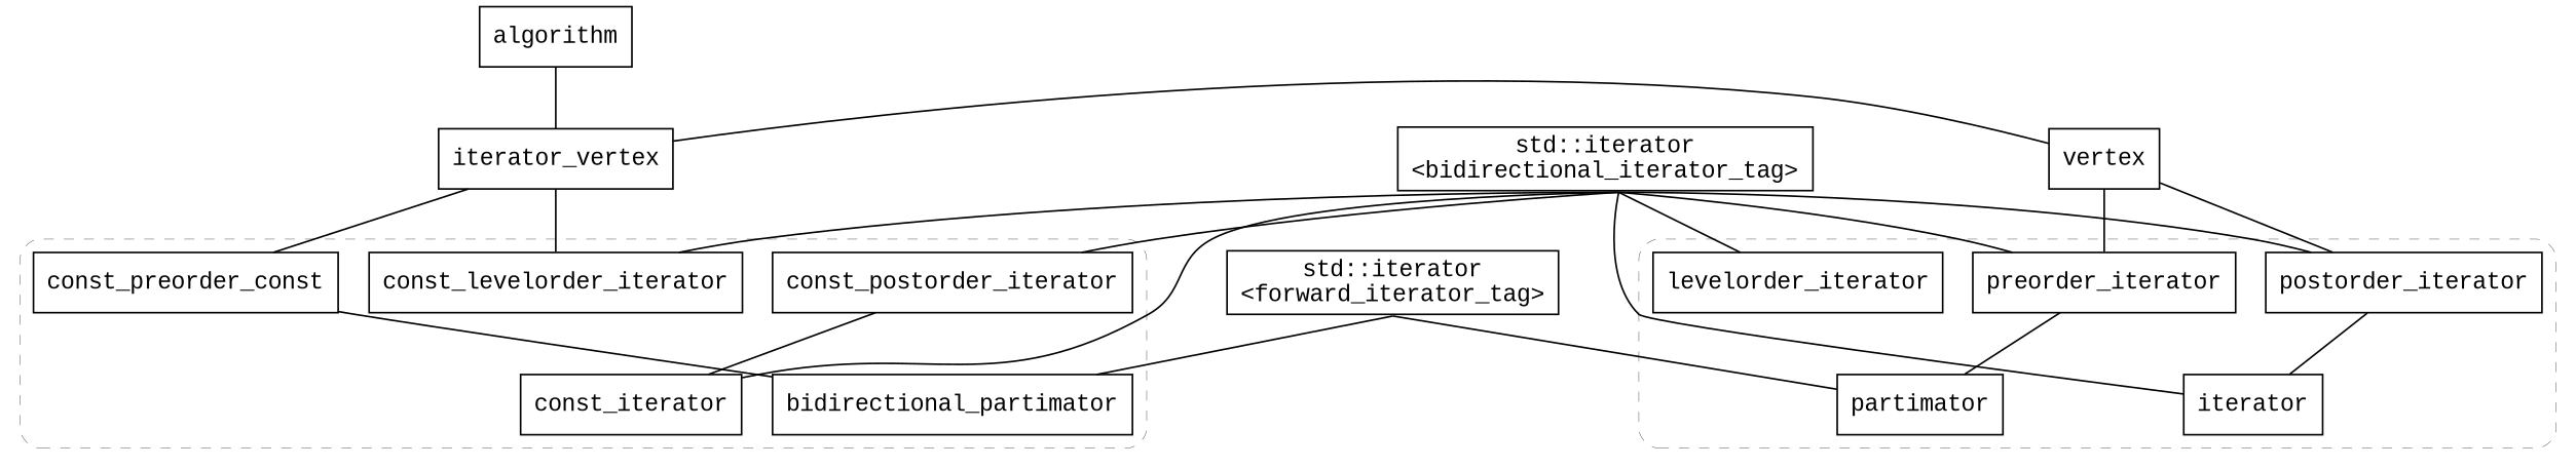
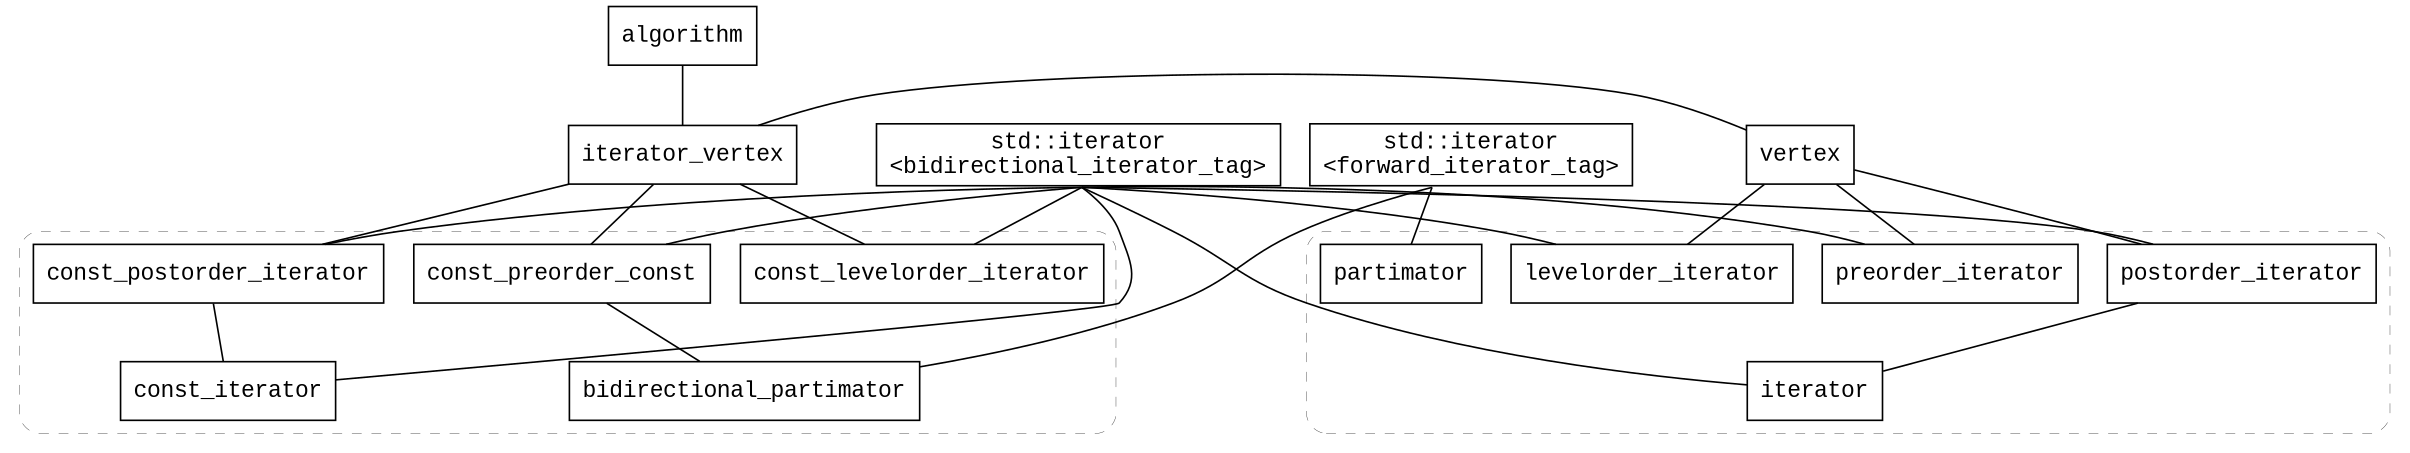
  strict digraph {
    fontname="Liberation Mono"
    node [fontname="Liberation Mono" shape=box]
    edge [arrowhead=none arrowtail=empty fontname="Liberation Mono"]
    n1 [label=iterator_vertex]
    vertex
    postorder_iterator
    preorder_iterator
    levelorder_iterator
    iterator
    partimator
    const_postorder_iterator
    n9 [label=const_preorder_const]
    const_levelorder_iterator
    const_iterator
    n12 [label=bidirectional_partimator]
    algorithm
    n14 [label="std::iterator\n<bidirectional_iterator_tag>"]
    n15 [label="std::iterator\n<forward_iterator_tag>"]
    subgraph sub_1 {
      rank=same
      n1
      vertex
    }
    subgraph cluster_2 {
      style="dashed, rounded, setlinewidth(0.2)"
      postorder_iterator
      preorder_iterator
      levelorder_iterator
      iterator
      partimator
    }
    subgraph cluster_3 {
      style="dashed, rounded, setlinewidth(0.2)"
      const_postorder_iterator
      n9
      const_levelorder_iterator
      const_iterator
      n12
    }
    n1 -> vertex [sametail=1]
+   n1 -> const_postorder_iterator [arrowtail=diamond]
    n1 -> n9 [arrowtail=diamond]
    n1 -> const_levelorder_iterator [arrowtail=diamond]
    vertex -> postorder_iterator [arrowtail=diamond]
    vertex -> preorder_iterator [arrowtail=diamond]
+   vertex -> levelorder_iterator [arrowtail=diamond]
    postorder_iterator -> iterator [arrowtail=diamond]
-   preorder_iterator -> partimator [arrowtail=diamond]
    const_postorder_iterator -> const_iterator [arrowtail=diamond]
    n9 -> n12 [arrowtail=diamond]
    algorithm -> n1 [arrowtail=diamond]
    n14 -> postorder_iterator [sametail=1]
    n14 -> preorder_iterator [sametail=1]
    n14 -> levelorder_iterator [sametail=1]
    n14 -> iterator [sametail=1]
    n14 -> const_postorder_iterator [sametail=1]
+   n14 -> n9 [sametail=1]
    n14 -> const_levelorder_iterator [sametail=1]
    n14 -> const_iterator [sametail=1]
    n15 -> partimator [sametail=1]
    n15 -> n12 [sametail=1]
  }
